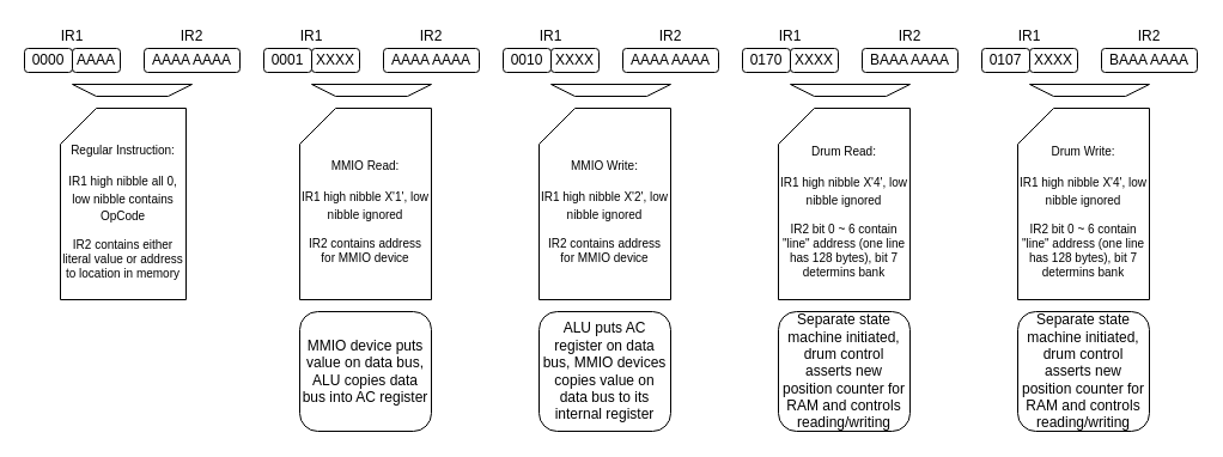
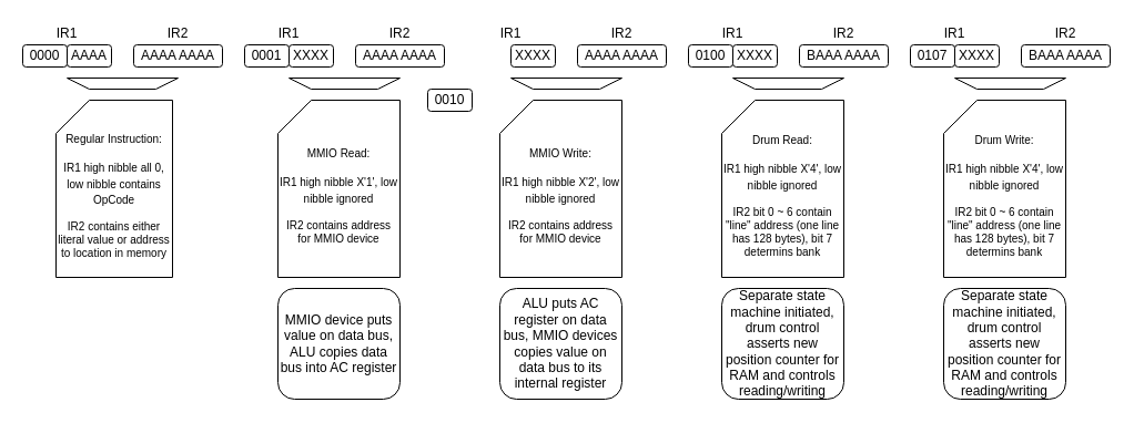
  <mxCell id="0" />
  <mxCell id="1" parent="0" />
  <mxCell id="2" value="0000" style="rounded=1;whiteSpace=wrap;html=1;" vertex="1" parent="1"><mxGeometry x="20" y="40" width="40" height="20" as="geometry" /></mxCell>
  <mxCell id="3" value="AAAA" style="rounded=1;whiteSpace=wrap;html=1;" vertex="1" parent="1"><mxGeometry x="60" y="40" width="40" height="20" as="geometry" /></mxCell>
  <mxCell id="4" value="IR1" style="text;html=1;align=center;verticalAlign=middle;whiteSpace=wrap;rounded=0;" vertex="1" parent="1"><mxGeometry x="20" y="20" width="80" height="20" as="geometry" /></mxCell>
  <mxCell id="5" value="AAAA AAAA" style="rounded=1;whiteSpace=wrap;html=1;" vertex="1" parent="1"><mxGeometry x="120" y="40" width="80" height="20" as="geometry" /></mxCell>
  <mxCell id="6" value="IR2" style="text;html=1;align=center;verticalAlign=middle;whiteSpace=wrap;rounded=0;" vertex="1" parent="1"><mxGeometry x="120" y="20" width="80" height="20" as="geometry" /></mxCell>
  <mxCell id="7" value="" style="shape=trapezoid;perimeter=trapezoidPerimeter;whiteSpace=wrap;html=1;fixedSize=1;rotation=-180;" vertex="1" parent="1"><mxGeometry x="60" y="70" width="100" height="10" as="geometry" /></mxCell>
  <mxCell id="8" value="0001" style="rounded=1;whiteSpace=wrap;html=1;" vertex="1" parent="1"><mxGeometry x="220" y="40" width="40" height="20" as="geometry" /></mxCell>
  <mxCell id="9" value="XXXX" style="rounded=1;whiteSpace=wrap;html=1;" vertex="1" parent="1"><mxGeometry x="260" y="40" width="40" height="20" as="geometry" /></mxCell>
  <mxCell id="10" value="IR1" style="text;html=1;align=center;verticalAlign=middle;whiteSpace=wrap;rounded=0;" vertex="1" parent="1"><mxGeometry x="220" y="20" width="80" height="20" as="geometry" /></mxCell>
  <mxCell id="11" value="AAAA AAAA" style="rounded=1;whiteSpace=wrap;html=1;" vertex="1" parent="1"><mxGeometry x="320" y="40" width="80" height="20" as="geometry" /></mxCell>
  <mxCell id="12" value="IR2" style="text;html=1;align=center;verticalAlign=middle;whiteSpace=wrap;rounded=0;" vertex="1" parent="1"><mxGeometry x="320" y="20" width="80" height="20" as="geometry" /></mxCell>
  <mxCell id="13" value="" style="shape=trapezoid;perimeter=trapezoidPerimeter;whiteSpace=wrap;html=1;fixedSize=1;rotation=-180;" vertex="1" parent="1"><mxGeometry x="260" y="70" width="100" height="10" as="geometry" /></mxCell>
  <mxCell id="14" value="&lt;div&gt;&lt;br&gt;&lt;/div&gt;&lt;div&gt;&lt;font style=&quot;font-size: 10px;&quot;&gt;&lt;div&gt;Regular Instruction:&lt;/div&gt;&lt;div&gt;&lt;br&gt;&lt;/div&gt;IR1 high nibble all 0, low nibble contains OpCode&lt;/font&gt;&lt;div style=&quot;font-size: 10px;&quot;&gt;&lt;br&gt;&lt;/div&gt;&lt;div style=&quot;font-size: 10px;&quot;&gt;IR2 contains either literal value or address to location in memory&lt;/div&gt;&lt;/div&gt;" style="shape=card;whiteSpace=wrap;html=1;" vertex="1" parent="1"><mxGeometry x="50" y="90" width="105" height="160" as="geometry" /></mxCell>
  <mxCell id="15" value="&lt;div&gt;&lt;br&gt;&lt;/div&gt;&lt;div&gt;&lt;font style=&quot;font-size: 10px;&quot;&gt;&lt;div&gt;MMIO Read:&lt;/div&gt;&lt;div&gt;&lt;br&gt;&lt;/div&gt;IR1 high nibble X'1', low nibble ignored&lt;/font&gt;&lt;div style=&quot;font-size: 10px;&quot;&gt;&lt;br&gt;&lt;/div&gt;&lt;div style=&quot;font-size: 10px;&quot;&gt;IR2 contains address for MMIO device&lt;/div&gt;&lt;/div&gt;" style="shape=card;whiteSpace=wrap;html=1;" vertex="1" parent="1"><mxGeometry x="250" y="90" width="110" height="160" as="geometry" /></mxCell>
- <mxCell id="16" value="0010" style="rounded=1;whiteSpace=wrap;html=1;" vertex="1" parent="1"><mxGeometry x="420" y="40" width="40" height="20" as="geometry" /></mxCell>
+ <mxCell id="16" value="0010" style="rounded=1;whiteSpace=wrap;html=1;" vertex="1" parent="1"><mxGeometry x="385" y="80" width="40" height="20" as="geometry" /></mxCell>
  <mxCell id="17" value="XXXX" style="rounded=1;whiteSpace=wrap;html=1;" vertex="1" parent="1"><mxGeometry x="460" y="40" width="40" height="20" as="geometry" /></mxCell>
  <mxCell id="18" value="IR1" style="text;html=1;align=center;verticalAlign=middle;whiteSpace=wrap;rounded=0;" vertex="1" parent="1"><mxGeometry x="420" y="20" width="80" height="20" as="geometry" /></mxCell>
  <mxCell id="19" value="AAAA AAAA" style="rounded=1;whiteSpace=wrap;html=1;" vertex="1" parent="1"><mxGeometry x="520" y="40" width="80" height="20" as="geometry" /></mxCell>
  <mxCell id="20" value="IR2" style="text;html=1;align=center;verticalAlign=middle;whiteSpace=wrap;rounded=0;" vertex="1" parent="1"><mxGeometry x="520" y="20" width="80" height="20" as="geometry" /></mxCell>
  <mxCell id="21" value="" style="shape=trapezoid;perimeter=trapezoidPerimeter;whiteSpace=wrap;html=1;fixedSize=1;rotation=-180;" vertex="1" parent="1"><mxGeometry x="460" y="70" width="100" height="10" as="geometry" /></mxCell>
- <mxCell id="22" value="0170" style="rounded=1;whiteSpace=wrap;html=1;" vertex="1" parent="1"><mxGeometry x="620" y="40" width="40" height="20" as="geometry" /></mxCell>
+ <mxCell id="22" value="0100" style="rounded=1;whiteSpace=wrap;html=1;" vertex="1" parent="1"><mxGeometry x="620" y="40" width="40" height="20" as="geometry" /></mxCell>
  <mxCell id="23" value="XXXX" style="rounded=1;whiteSpace=wrap;html=1;" vertex="1" parent="1"><mxGeometry x="660" y="40" width="40" height="20" as="geometry" /></mxCell>
  <mxCell id="24" value="IR1" style="text;html=1;align=center;verticalAlign=middle;whiteSpace=wrap;rounded=0;" vertex="1" parent="1"><mxGeometry x="620" y="20" width="80" height="20" as="geometry" /></mxCell>
  <mxCell id="25" value="BAAA AAAA" style="rounded=1;whiteSpace=wrap;html=1;" vertex="1" parent="1"><mxGeometry x="720" y="40" width="80" height="20" as="geometry" /></mxCell>
  <mxCell id="26" value="IR2" style="text;html=1;align=center;verticalAlign=middle;whiteSpace=wrap;rounded=0;" vertex="1" parent="1"><mxGeometry x="720" y="20" width="80" height="20" as="geometry" /></mxCell>
  <mxCell id="27" value="" style="shape=trapezoid;perimeter=trapezoidPerimeter;whiteSpace=wrap;html=1;fixedSize=1;rotation=-180;" vertex="1" parent="1"><mxGeometry x="660" y="70" width="100" height="10" as="geometry" /></mxCell>
  <mxCell id="28" value="&lt;div&gt;&lt;br&gt;&lt;/div&gt;&lt;div&gt;&lt;font style=&quot;font-size: 10px;&quot;&gt;&lt;div&gt;MMIO Write:&lt;/div&gt;&lt;div&gt;&lt;br&gt;&lt;/div&gt;IR1 high nibble X'2', low nibble ignored&lt;/font&gt;&lt;div style=&quot;font-size: 10px;&quot;&gt;&lt;br&gt;&lt;/div&gt;&lt;div style=&quot;font-size: 10px;&quot;&gt;IR2 contains address for MMIO device&lt;br&gt;&lt;/div&gt;&lt;/div&gt;" style="shape=card;whiteSpace=wrap;html=1;" vertex="1" parent="1"><mxGeometry x="450" y="90" width="110" height="160" as="geometry" /></mxCell>
  <mxCell id="29" value="&lt;div&gt;&lt;br&gt;&lt;/div&gt;&lt;div&gt;&lt;font style=&quot;font-size: 10px;&quot;&gt;&lt;div&gt;Drum Read:&lt;/div&gt;&lt;div&gt;&lt;br&gt;&lt;/div&gt;IR1 high nibble X'4', low nibble ignored&lt;/font&gt;&lt;div style=&quot;font-size: 10px;&quot;&gt;&lt;br&gt;&lt;/div&gt;&lt;div style=&quot;font-size: 10px;&quot;&gt;IR2 bit 0 ~ 6 contain &quot;line&quot; address (one line has 128 bytes), bit 7 determins bank&lt;/div&gt;&lt;/div&gt;" style="shape=card;whiteSpace=wrap;html=1;" vertex="1" parent="1"><mxGeometry x="650" y="90" width="110" height="160" as="geometry" /></mxCell>
  <mxCell id="30" value="0107" style="rounded=1;whiteSpace=wrap;html=1;" vertex="1" parent="1"><mxGeometry x="820" y="40" width="40" height="20" as="geometry" /></mxCell>
  <mxCell id="31" value="XXXX" style="rounded=1;whiteSpace=wrap;html=1;" vertex="1" parent="1"><mxGeometry x="860" y="40" width="40" height="20" as="geometry" /></mxCell>
  <mxCell id="32" value="IR1" style="text;html=1;align=center;verticalAlign=middle;whiteSpace=wrap;rounded=0;" vertex="1" parent="1"><mxGeometry x="820" y="20" width="80" height="20" as="geometry" /></mxCell>
  <mxCell id="33" value="BAAA AAAA" style="rounded=1;whiteSpace=wrap;html=1;" vertex="1" parent="1"><mxGeometry x="920" y="40" width="80" height="20" as="geometry" /></mxCell>
  <mxCell id="34" value="IR2" style="text;html=1;align=center;verticalAlign=middle;whiteSpace=wrap;rounded=0;" vertex="1" parent="1"><mxGeometry x="920" y="20" width="80" height="20" as="geometry" /></mxCell>
  <mxCell id="35" value="" style="shape=trapezoid;perimeter=trapezoidPerimeter;whiteSpace=wrap;html=1;fixedSize=1;rotation=-180;" vertex="1" parent="1"><mxGeometry x="860" y="70" width="100" height="10" as="geometry" /></mxCell>
  <mxCell id="36" value="&lt;div&gt;&lt;br&gt;&lt;/div&gt;&lt;div&gt;&lt;font style=&quot;font-size: 10px;&quot;&gt;&lt;div&gt;Drum Write:&lt;/div&gt;&lt;div&gt;&lt;br&gt;&lt;/div&gt;IR1 high nibble X'4', low nibble ignored&lt;/font&gt;&lt;div style=&quot;font-size: 10px;&quot;&gt;&lt;br&gt;&lt;/div&gt;&lt;div style=&quot;font-size: 10px;&quot;&gt;IR2 bit 0 ~ 6 contain &quot;line&quot; address (one line has 128 bytes), bit 7 determins bank&lt;/div&gt;&lt;/div&gt;" style="shape=card;whiteSpace=wrap;html=1;" vertex="1" parent="1"><mxGeometry x="850" y="90" width="110" height="160" as="geometry" /></mxCell>
  <mxCell id="37" value="MMIO device puts value on data bus, ALU copies data bus into AC register" style="rounded=1;whiteSpace=wrap;html=1;" vertex="1" parent="1"><mxGeometry x="250" y="260" width="110" height="100" as="geometry" /></mxCell>
  <mxCell id="38" value="ALU puts AC register on data bus, MMIO devices copies value on data bus to its internal register" style="rounded=1;whiteSpace=wrap;html=1;" vertex="1" parent="1"><mxGeometry x="450" y="260" width="110" height="100" as="geometry" /></mxCell>
  <mxCell id="39" value="Separate state machine initiated, drum control asserts new position counter for RAM and controls reading/writing" style="rounded=1;whiteSpace=wrap;html=1;" vertex="1" parent="1"><mxGeometry x="650" y="260" width="110" height="100" as="geometry" /></mxCell>
  <mxCell id="40" value="Separate state machine initiated, drum control asserts new position counter for RAM and controls reading/writing" style="rounded=1;whiteSpace=wrap;html=1;" vertex="1" parent="1"><mxGeometry x="850" y="260" width="110" height="100" as="geometry" /></mxCell>
